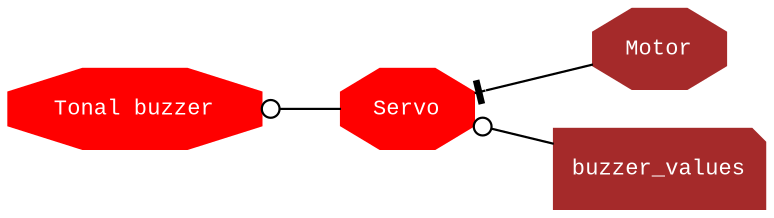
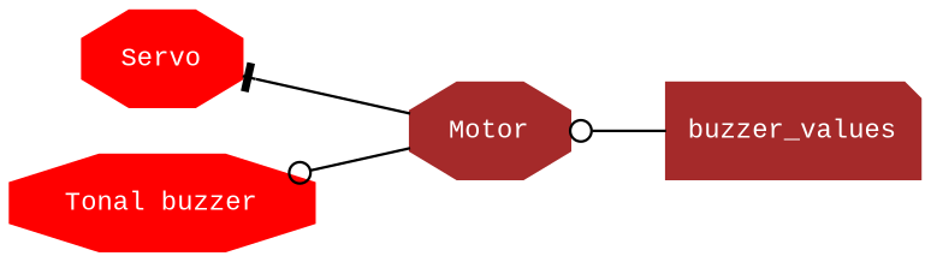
  digraph {
    fontname="Liberation Mono"
    rankdir=RL
    node [color=red fontcolor="#ffffff" fontname="Liberation Mono" fontsize=10 shape=octagon style=filled]
    edge [arrowhead=odot fontname="Liberation Mono" style=solid]
    Servo
    Motor [color=brown]
    n3 [label="Tonal buzzer"]
    n4 [color=brown label=buzzer_values shape=note]
    Motor -> Servo [arrowhead=tee]
-   Servo -> n3
-   n4 -> Servo
+   Motor -> n3
+   n4 -> Motor
  }
